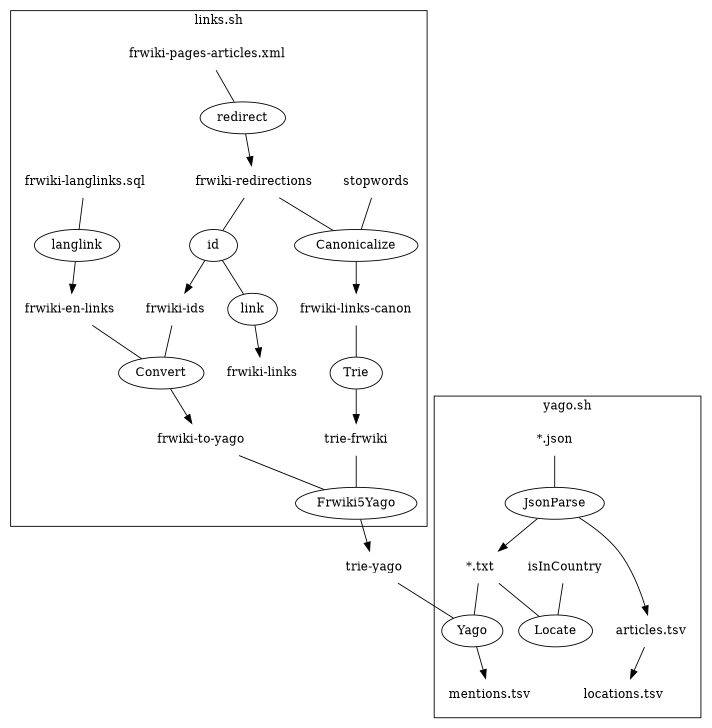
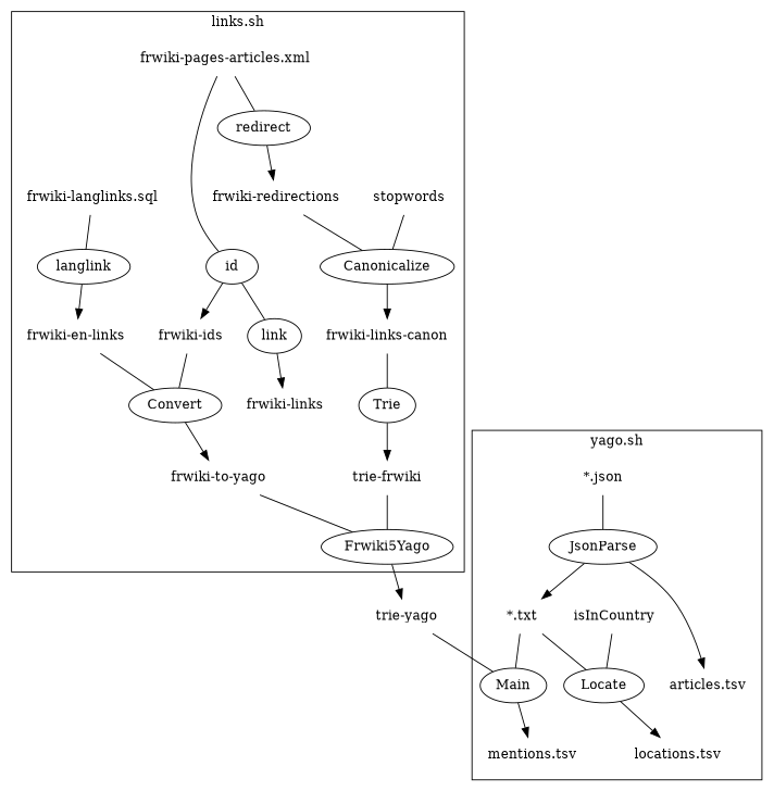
  digraph {
    fontname="DejaVu Serif"
    rankdir=TB
    node [fontname="DejaVu Serif" shape=none]
    edge [arrowhead=none fontname="DejaVu Serif"]
    "frwiki-pages-articles.xml"
    link [shape=ellipse]
    redirect [shape=ellipse]
    id [shape=ellipse]
    "frwiki-langlinks.sql"
    langlink [shape=ellipse]
    stopwords
    Canonicalize [shape=ellipse]
    "frwiki-links"
    "frwiki-redirections"
    "frwiki-ids"
    Convert [shape=ellipse]
    "frwiki-en-links"
    "frwiki-to-yago"
    n15 [label=Frwiki5Yago shape=ellipse]
    "frwiki-links-canon"
    Trie [shape=ellipse]
    "trie-frwiki"
    "*.json"
    JsonParse [shape=ellipse]
    "*.txt"
-   Main [shape=ellipse label=Yago]
+   Main [shape=ellipse]
    "articles.tsv"
    "mentions.tsv"
    Locate [shape=ellipse]
    isInCountry
    "locations.tsv"
    "trie-yago"
    subgraph cluster_1 {
      label="links.sh"
      "frwiki-pages-articles.xml"
      link
      redirect
      id
      "frwiki-langlinks.sql"
      langlink
      stopwords
      Canonicalize
      "frwiki-links"
      "frwiki-redirections"
      "frwiki-ids"
      Convert
      "frwiki-en-links"
      "frwiki-to-yago"
      n15
      "frwiki-links-canon"
      Trie
      "trie-frwiki"
    }
    subgraph cluster_2 {
      label="yago.sh"
      "*.json"
      JsonParse
      "*.txt"
      Main
      "articles.tsv"
      "mentions.tsv"
      Locate
      isInCountry
      "locations.tsv"
    }
    "frwiki-pages-articles.xml" -> redirect
-   "frwiki-redirections" -> id
+   "frwiki-pages-articles.xml" -> id
    link -> "frwiki-links" [arrowhead=""]
    redirect -> "frwiki-redirections" [arrowhead=""]
    id -> link
    id -> "frwiki-ids" [arrowhead=""]
    "frwiki-langlinks.sql" -> langlink
    langlink -> "frwiki-en-links" [arrowhead=""]
    stopwords -> Canonicalize
    Canonicalize -> "frwiki-links-canon" [arrowhead=""]
    "frwiki-redirections" -> Canonicalize
    "frwiki-ids" -> Convert
    Convert -> "frwiki-to-yago" [arrowhead=""]
    "frwiki-en-links" -> Convert
    "frwiki-to-yago" -> n15
    n15 -> "trie-yago" [arrowhead=""]
    "frwiki-links-canon" -> Trie
    Trie -> "trie-frwiki" [arrowhead=""]
    "trie-frwiki" -> n15
    "*.json" -> JsonParse
    JsonParse -> "*.txt" [arrowhead=""]
    JsonParse -> "articles.tsv" [arrowhead=""]
    "*.txt" -> Main
    "*.txt" -> Locate
    Main -> "mentions.tsv" [arrowhead=""]
-   "articles.tsv" -> "locations.tsv" [arrowhead=""]
+   Locate -> "locations.tsv" [arrowhead=""]
    isInCountry -> Locate
    "trie-yago" -> Main
  }
